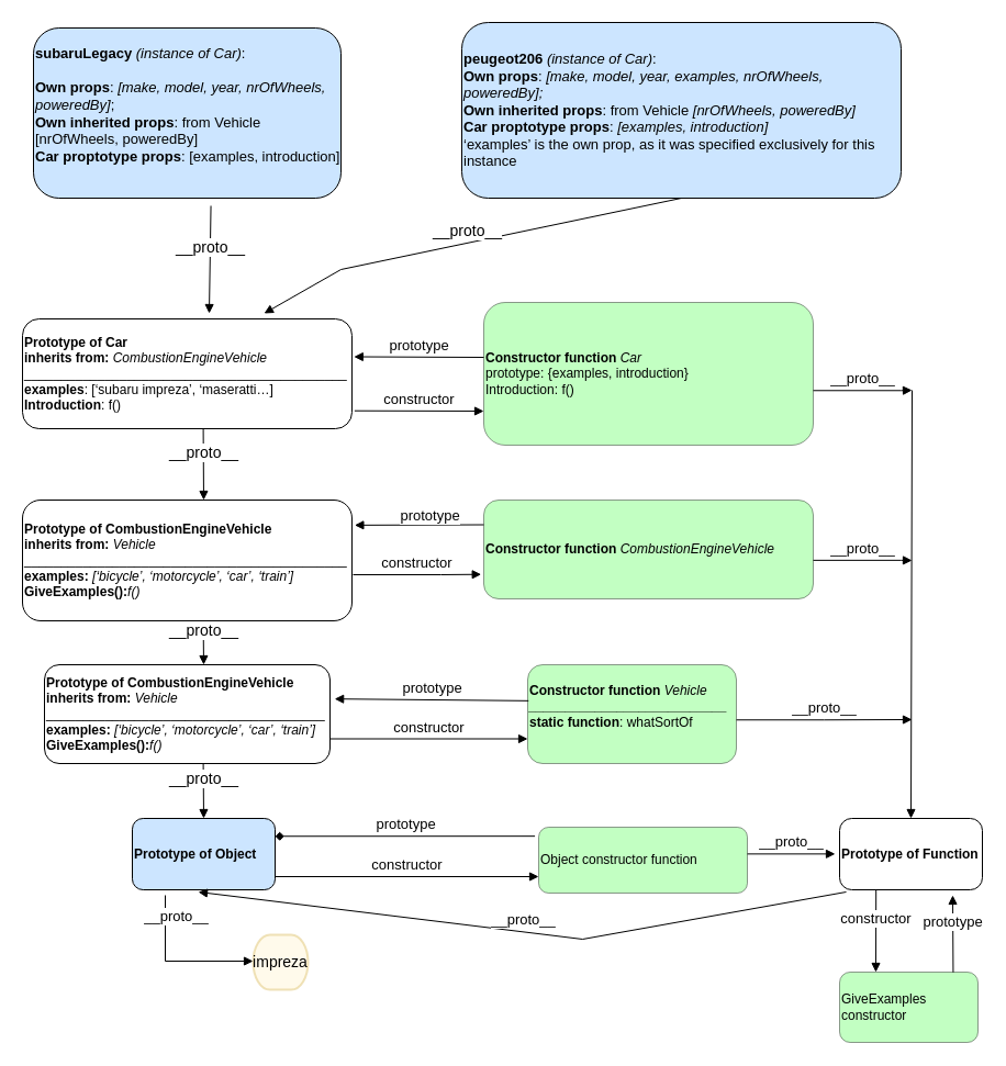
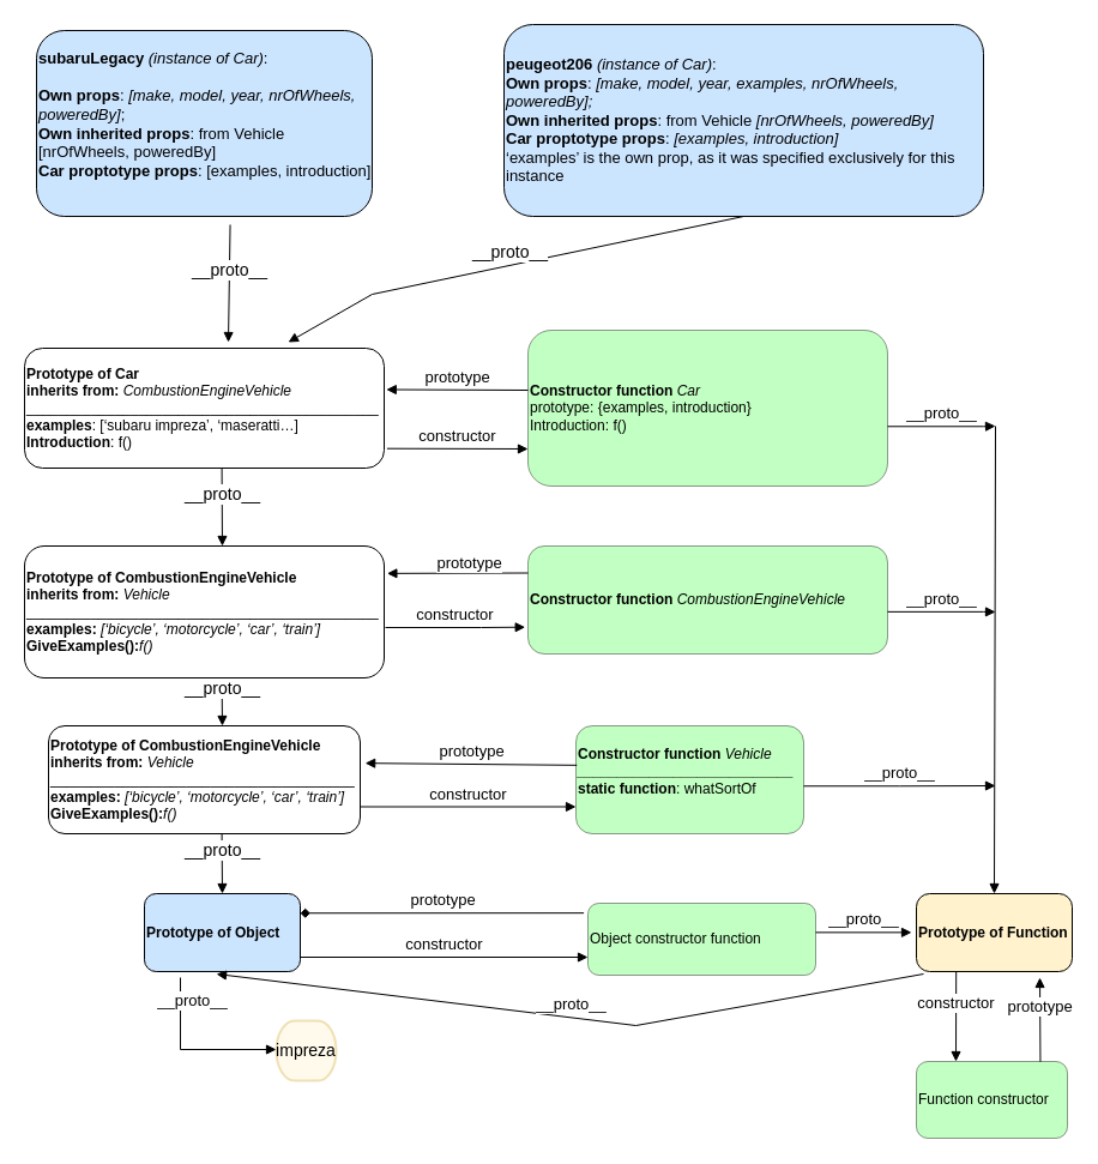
  <mxCell id="0" />
  <mxCell id="1" parent="0" />
  <mxCell id="2" value="&lt;div style=&quot;font-size: 13px&quot;&gt;&lt;font style=&quot;font-size: 13px&quot;&gt;&lt;b&gt;subaruLegacy&lt;/b&gt;&lt;i&gt; (instance of Car)&lt;/i&gt;:&lt;/font&gt;&lt;/div&gt;&lt;div style=&quot;font-size: 13px&quot;&gt;&lt;font style=&quot;font-size: 13px&quot;&gt;&lt;br&gt;&lt;font style=&quot;font-size: 13px&quot;&gt;&lt;b&gt;Own props&lt;/b&gt;: &lt;i&gt;[make, model, year, nrOfWheels, poweredBy]&lt;/i&gt;;&lt;/font&gt;&lt;br&gt;&lt;font style=&quot;font-size: 13px&quot;&gt;&lt;b&gt;Own inherited props&lt;/b&gt;: from Vehicle [nrOfWheels, poweredBy]&lt;/font&gt;&lt;br&gt;&lt;font style=&quot;font-size: 13px&quot;&gt;&lt;b&gt;Car proptotype props&lt;/b&gt;: [examples, introduction]&lt;/font&gt;&lt;br&gt;&lt;/font&gt;&lt;br&gt;&lt;/div&gt;" style="rounded=1;whiteSpace=wrap;html=1;fillColor=#CCE5FF;align=left;" vertex="1" parent="1"><mxGeometry x="30" y="25" width="280" height="155" as="geometry" /></mxCell>
  <mxCell id="3" value="&lt;font style=&quot;font-size: 13px&quot;&gt;&lt;b&gt;peugeot206&lt;/b&gt; &lt;i&gt;(instance of Car)&lt;/i&gt;:&lt;br&gt;&lt;b&gt;Own props&lt;/b&gt;: &lt;i&gt;[make, model, year, examples, nrOfWheels, poweredBy];&lt;/i&gt;&lt;br&gt;&lt;b&gt;Own inherited props&lt;/b&gt;: from Vehicle &lt;i&gt;[nrOfWheels, poweredBy]&lt;/i&gt;&lt;br&gt;&lt;b&gt;Car proptotype props&lt;/b&gt;: &lt;i&gt;[examples, introduction]&lt;/i&gt;&lt;br&gt;‘examples’ is the own prop, as it was specified exclusively for this instance&lt;/font&gt;" style="rounded=1;whiteSpace=wrap;html=1;fillColor=#CCE5FF;align=left;" vertex="1" parent="1"><mxGeometry x="420" y="20" width="400" height="160" as="geometry" /></mxCell>
  <mxCell id="4" value="&lt;div align=&quot;left&quot;&gt;&lt;b&gt;Prototype of Car&lt;/b&gt;&lt;/div&gt;&lt;div align=&quot;left&quot;&gt;&lt;b&gt;inherits from: &lt;/b&gt;&lt;i&gt;CombustionEngineVehicle&lt;/i&gt;&lt;b&gt;&lt;br&gt;&lt;/b&gt;&lt;/div&gt;____________________________________________&lt;br&gt;&lt;b&gt;examples&lt;/b&gt;: [‘subaru impreza’, ‘maseratti…]&lt;br&gt;&lt;b&gt;Introduction&lt;/b&gt;: f()" style="rounded=1;whiteSpace=wrap;html=1;fillColor=#FFFFFF;align=left;" vertex="1" parent="1"><mxGeometry x="20" y="290" width="300" height="100" as="geometry" /></mxCell>
  <mxCell id="5" value="&lt;div&gt;&lt;b&gt;Constructor function &lt;/b&gt;&lt;i&gt;Car&lt;/i&gt;&lt;br&gt;&lt;/div&gt;prototype: {examples, introduction}&lt;br&gt;Introduction: f()" style="rounded=1;whiteSpace=wrap;html=1;fillColor=#66FF66;align=left;opacity=40;" vertex="1" parent="1"><mxGeometry x="440" y="275" width="300" height="130" as="geometry" /></mxCell>
  <mxCell id="6" value="&lt;div&gt;&lt;b&gt;Constructor function &lt;/b&gt;&lt;i&gt;CombustionEngineVehicle&lt;/i&gt;&lt;/div&gt;" style="rounded=1;whiteSpace=wrap;html=1;fillColor=#66FF66;align=left;opacity=40;" vertex="1" parent="1"><mxGeometry x="440" y="455" width="300" height="90" as="geometry" /></mxCell>
  <mxCell id="7" value="&lt;div align=&quot;left&quot;&gt;&lt;b&gt;Prototype of CombustionEngineVehicle&lt;/b&gt;&lt;br&gt;&lt;/div&gt;&lt;b&gt;inherits from: &lt;/b&gt;&lt;i&gt;Vehicle&lt;/i&gt;&lt;b&gt;&lt;br&gt;&lt;/b&gt;____________________________________________&lt;b&gt;&lt;br&gt;examples: &lt;/b&gt;&lt;i&gt;[‘bicycle’, ‘motorcycle’, ‘car’, ‘train’]&lt;/i&gt;&lt;b&gt;&lt;br&gt;&lt;/b&gt;&lt;div&gt;&lt;b&gt;GiveExamples():&lt;/b&gt;&lt;i&gt;f()&lt;/i&gt;&lt;/div&gt;" style="rounded=1;whiteSpace=wrap;html=1;fillColor=#FFFFFF;align=left;" vertex="1" parent="1"><mxGeometry x="20" y="455" width="300" height="110" as="geometry" /></mxCell>
  <mxCell id="8" value="&lt;div&gt;&lt;b&gt;Constructor function &lt;/b&gt;&lt;i&gt;Vehicle&lt;/i&gt;&lt;/div&gt;&lt;div&gt;&lt;i&gt;___________________________&lt;/i&gt;&lt;br&gt;&lt;/div&gt;&lt;b&gt;static function&lt;/b&gt;: whatSortOf&lt;br&gt;&lt;div align=&quot;right&quot;&gt;&lt;br&gt;&lt;/div&gt;" style="rounded=1;whiteSpace=wrap;html=1;fillColor=#66FF66;align=left;opacity=40;" vertex="1" parent="1"><mxGeometry x="480" y="605" width="190" height="90" as="geometry" /></mxCell>
  <mxCell id="9" value="&lt;div align=&quot;left&quot;&gt;&lt;b&gt;Prototype of CombustionEngineVehicle&lt;/b&gt;&lt;br&gt;&lt;/div&gt;&lt;b&gt;inherits from: &lt;/b&gt;&lt;i&gt;Vehicle&lt;/i&gt;&lt;b&gt;&lt;br&gt;&lt;/b&gt;______________________________________&lt;b&gt;&lt;br&gt;examples: &lt;/b&gt;&lt;i&gt;[‘bicycle’, ‘motorcycle’, ‘car’, ‘train’]&lt;/i&gt;&lt;b&gt;&lt;br&gt;&lt;/b&gt;&lt;div&gt;&lt;b&gt;GiveExamples():&lt;/b&gt;&lt;i&gt;f()&lt;/i&gt;&lt;/div&gt;" style="rounded=1;whiteSpace=wrap;html=1;fillColor=#FFFFFF;align=left;" vertex="1" parent="1"><mxGeometry x="40" y="605" width="260" height="90" as="geometry" /></mxCell>
  <mxCell id="10" value="&lt;font style=&quot;font-size: 13px&quot;&gt;constructor&lt;/font&gt;" style="html=1;verticalAlign=bottom;endArrow=block;rounded=0;fontSize=10;entryX=-0.011;entryY=0.608;entryDx=0;entryDy=0;entryPerimeter=0;" edge="1" parent="1"><mxGeometry width="80" relative="1" as="geometry"><mxPoint x="321" y="523" as="sourcePoint" /><mxPoint x="437.7" y="522.72" as="targetPoint" /><Array as="points"><mxPoint x="401" y="523" /></Array></mxGeometry></mxCell>
  <mxCell id="11" value="prototype" style="html=1;verticalAlign=bottom;endArrow=block;rounded=0;fontSize=13;exitX=0.004;exitY=0.365;exitDx=0;exitDy=0;exitPerimeter=0;entryX=1.016;entryY=0.346;entryDx=0;entryDy=0;entryPerimeter=0;" edge="1" parent="1" source="8" target="9"><mxGeometry width="80" relative="1" as="geometry"><mxPoint x="1150" y="545" as="sourcePoint" /><mxPoint x="1128" y="595" as="targetPoint" /></mxGeometry></mxCell>
  <mxCell id="12" value="&lt;font style=&quot;font-size: 13px&quot;&gt;prototype&lt;/font&gt;" style="html=1;verticalAlign=bottom;endArrow=block;rounded=0;fontSize=10;exitX=0;exitY=0.25;exitDx=0;exitDy=0;entryX=1.008;entryY=0.208;entryDx=0;entryDy=0;entryPerimeter=0;" edge="1" parent="1" source="6" target="7"><mxGeometry x="-0.16" y="2" width="80" relative="1" as="geometry"><mxPoint x="790" y="585" as="sourcePoint" /><mxPoint x="900" y="595" as="targetPoint" /><mxPoint as="offset" /></mxGeometry></mxCell>
  <mxCell id="13" value="constructor" style="html=1;verticalAlign=bottom;endArrow=block;rounded=0;fontSize=13;entryX=0;entryY=0.75;entryDx=0;entryDy=0;exitX=1;exitY=0.75;exitDx=0;exitDy=0;" edge="1" parent="1" source="9" target="8"><mxGeometry width="80" relative="1" as="geometry"><mxPoint x="1020" y="575" as="sourcePoint" /><mxPoint x="1100" y="575" as="targetPoint" /></mxGeometry></mxCell>
  <mxCell id="14" value="&lt;font style=&quot;font-size: 13px&quot;&gt;constructor&lt;/font&gt;" style="html=1;verticalAlign=bottom;endArrow=block;rounded=0;fontSize=10;exitX=1.008;exitY=0.837;exitDx=0;exitDy=0;exitPerimeter=0;" edge="1" parent="1" source="4"><mxGeometry width="80" relative="1" as="geometry"><mxPoint x="370" y="370" as="sourcePoint" /><mxPoint x="440" y="374" as="targetPoint" /></mxGeometry></mxCell>
  <mxCell id="15" value="&lt;font style=&quot;font-size: 13px&quot;&gt;prototype&lt;/font&gt;" style="html=1;verticalAlign=bottom;endArrow=block;rounded=0;fontSize=10;entryX=1.006;entryY=0.345;entryDx=0;entryDy=0;entryPerimeter=0;" edge="1" parent="1" target="4"><mxGeometry width="80" relative="1" as="geometry"><mxPoint x="440" y="325" as="sourcePoint" /><mxPoint x="480" y="615" as="targetPoint" /><mxPoint as="offset" /></mxGeometry></mxCell>
  <mxCell id="16" value="Object constructor function" style="rounded=1;whiteSpace=wrap;html=1;fillColor=#66FF66;align=left;opacity=40;" vertex="1" parent="1"><mxGeometry x="490" y="753" width="190" height="60" as="geometry" /></mxCell>
  <mxCell id="17" value="&lt;div align=&quot;left&quot;&gt;&lt;b&gt;Prototype of Object&lt;/b&gt;&lt;br&gt;&lt;/div&gt;" style="rounded=1;whiteSpace=wrap;html=1;fillColor=#cce5ff;align=left;" vertex="1" parent="1"><mxGeometry x="120" y="745" width="130" height="65" as="geometry" /></mxCell>
  <mxCell id="18" value="prototype" style="html=1;verticalAlign=bottom;endArrow=diamond;rounded=0;fontSize=13;exitX=-0.018;exitY=0.136;exitDx=0;exitDy=0;exitPerimeter=0;entryX=1;entryY=0.25;entryDx=0;entryDy=0;" edge="1" parent="1" source="16" target="17"><mxGeometry width="80" relative="1" as="geometry"><mxPoint x="490.76" y="745.85" as="sourcePoint" /><mxPoint x="314.16" y="744.14" as="targetPoint" /></mxGeometry></mxCell>
  <mxCell id="19" value="constructor" style="html=1;verticalAlign=bottom;endArrow=block;rounded=0;fontSize=13;entryX=0;entryY=0.75;entryDx=0;entryDy=0;" edge="1" parent="1" target="16"><mxGeometry width="80" relative="1" as="geometry"><mxPoint x="250" y="798" as="sourcePoint" /><mxPoint x="490" y="780.5" as="targetPoint" /></mxGeometry></mxCell>
  <mxCell id="20" value="__proto__" style="html=1;verticalAlign=bottom;endArrow=block;rounded=0;fontSize=14;exitX=0.577;exitY=1.045;exitDx=0;exitDy=0;exitPerimeter=0;" edge="1" parent="1" source="2"><mxGeometry width="80" relative="1" as="geometry"><mxPoint x="244.1" y="235.5" as="sourcePoint" /><mxPoint x="190" y="285" as="targetPoint" /><mxPoint as="offset" /></mxGeometry></mxCell>
  <mxCell id="21" value="__proto__" style="html=1;verticalAlign=bottom;endArrow=block;rounded=0;fontSize=14;exitX=0.577;exitY=1.045;exitDx=0;exitDy=0;exitPerimeter=0;" edge="1" parent="1"><mxGeometry width="80" relative="1" as="geometry"><mxPoint x="184.6" y="390" as="sourcePoint" /><mxPoint x="185" y="455" as="targetPoint" /><mxPoint as="offset" /></mxGeometry></mxCell>
  <mxCell id="22" value="__proto__" style="html=1;verticalAlign=bottom;endArrow=block;rounded=0;fontSize=14;exitX=0.577;exitY=1.045;exitDx=0;exitDy=0;exitPerimeter=0;" edge="1" parent="1"><mxGeometry width="80" relative="1" as="geometry"><mxPoint x="184.6" y="565" as="sourcePoint" /><mxPoint x="185" y="605" as="targetPoint" /><mxPoint as="offset" /></mxGeometry></mxCell>
  <mxCell id="23" value="__proto__" style="html=1;verticalAlign=bottom;endArrow=block;rounded=0;fontSize=14;exitX=0.577;exitY=1.045;exitDx=0;exitDy=0;exitPerimeter=0;" edge="1" parent="1"><mxGeometry width="80" relative="1" as="geometry"><mxPoint x="184.6" y="695" as="sourcePoint" /><mxPoint x="185" y="745" as="targetPoint" /><mxPoint as="offset" /></mxGeometry></mxCell>
- <mxCell id="24" value="&lt;div align=&quot;left&quot;&gt;&lt;b&gt;Prototype of Function&lt;/b&gt;&lt;br&gt;&lt;/div&gt;" style="rounded=1;whiteSpace=wrap;html=1;fillColor=#FFFFFF;align=left;arcSize=17;" vertex="1" parent="1"><mxGeometry x="764" y="745" width="130" height="65" as="geometry" /></mxCell>
+ <mxCell id="24" value="&lt;div align=&quot;left&quot;&gt;&lt;b&gt;Prototype of Function&lt;/b&gt;&lt;br&gt;&lt;/div&gt;" style="rounded=1;whiteSpace=wrap;html=1;fillColor=#fff2cc;align=left;arcSize=17;" vertex="1" parent="1"><mxGeometry x="764" y="745" width="130" height="65" as="geometry" /></mxCell>
  <mxCell id="25" value="&lt;font style=&quot;font-size: 13px&quot;&gt;__proto__&lt;/font&gt;" style="html=1;verticalAlign=bottom;endArrow=block;rounded=0;fontSize=10;" edge="1" parent="1"><mxGeometry width="80" relative="1" as="geometry"><mxPoint x="740" y="355.28" as="sourcePoint" /><mxPoint x="830" y="355" as="targetPoint" /><Array as="points"><mxPoint x="820" y="355.28" /></Array></mxGeometry></mxCell>
  <mxCell id="26" value="&lt;font style=&quot;font-size: 13px&quot;&gt;__proto__&lt;/font&gt;" style="html=1;verticalAlign=bottom;endArrow=block;rounded=0;fontSize=10;" edge="1" parent="1"><mxGeometry width="80" relative="1" as="geometry"><mxPoint x="740" y="509.86" as="sourcePoint" /><mxPoint x="830" y="510" as="targetPoint" /><Array as="points"><mxPoint x="820" y="509.86" /></Array></mxGeometry></mxCell>
  <mxCell id="27" value="&lt;font style=&quot;font-size: 13px&quot;&gt;__proto__&lt;/font&gt;" style="html=1;verticalAlign=bottom;endArrow=block;rounded=0;fontSize=10;" edge="1" parent="1"><mxGeometry width="80" relative="1" as="geometry"><mxPoint x="670" y="655.28" as="sourcePoint" /><mxPoint x="830" y="655" as="targetPoint" /><Array as="points"><mxPoint x="750" y="655.28" /></Array></mxGeometry></mxCell>
  <mxCell id="28" value="&lt;font style=&quot;font-size: 13px&quot;&gt;__proto__&lt;/font&gt;" style="html=1;verticalAlign=bottom;endArrow=block;rounded=0;fontSize=10;" edge="1" parent="1"><mxGeometry width="80" relative="1" as="geometry"><mxPoint x="680" y="777.36" as="sourcePoint" /><mxPoint x="760" y="777" as="targetPoint" /><Array as="points"><mxPoint x="760" y="777.36" /></Array></mxGeometry></mxCell>
  <mxCell id="29" value="" style="html=1;verticalAlign=bottom;endArrow=block;rounded=0;fontSize=10;entryX=0.5;entryY=0;entryDx=0;entryDy=0;" edge="1" parent="1" target="24"><mxGeometry width="80" relative="1" as="geometry"><mxPoint x="830" y="355" as="sourcePoint" /><mxPoint x="896.7" y="395" as="targetPoint" /><Array as="points" /></mxGeometry></mxCell>
  <mxCell id="30" value="&lt;font style=&quot;font-size: 13px&quot;&gt;__proto__&lt;/font&gt;" style="html=1;verticalAlign=bottom;endArrow=block;rounded=0;fontSize=10;entryX=0.462;entryY=1.031;entryDx=0;entryDy=0;entryPerimeter=0;" edge="1" parent="1" target="17"><mxGeometry width="80" relative="1" as="geometry"><mxPoint x="770" y="812" as="sourcePoint" /><mxPoint x="946.7" y="825" as="targetPoint" /><Array as="points"><mxPoint x="530" y="855" /></Array></mxGeometry></mxCell>
  <mxCell id="31" value="&lt;font style=&quot;font-size: 13px&quot;&gt;__proto__&lt;/font&gt;" style="html=1;verticalAlign=bottom;endArrow=block;rounded=0;fontSize=10;" edge="1" parent="1"><mxGeometry x="-0.571" y="10" width="80" relative="1" as="geometry"><mxPoint x="150" y="815" as="sourcePoint" /><mxPoint x="230" y="875" as="targetPoint" /><Array as="points"><mxPoint x="150" y="875" /></Array><mxPoint as="offset" /></mxGeometry></mxCell>
  <mxCell id="32" value="impreza" style="strokeWidth=2;html=1;shape=mxgraph.flowchart.terminator;whiteSpace=wrap;fontSize=14;fillColor=#fff2cc;opacity=40;strokeColor=#d6b656;" vertex="1" parent="1"><mxGeometry x="230" y="851" width="50" height="50" as="geometry" /></mxCell>
  <mxCell id="33" value="__proto__" style="html=1;verticalAlign=bottom;endArrow=block;rounded=0;fontSize=14;exitX=0.5;exitY=1;exitDx=0;exitDy=0;" edge="1" parent="1" source="3"><mxGeometry width="80" relative="1" as="geometry"><mxPoint x="200.02" y="194.95" as="sourcePoint" /><mxPoint x="240" y="285" as="targetPoint" /><mxPoint as="offset" /><Array as="points"><mxPoint x="310" y="245" /></Array></mxGeometry></mxCell>
- <mxCell id="34" value="GiveExamples constructor" style="rounded=1;whiteSpace=wrap;html=1;fillColor=#66FF66;align=left;opacity=40;" vertex="1" parent="1"><mxGeometry x="764" y="885" width="126" height="64" as="geometry" /></mxCell>
+ <mxCell id="34" value="Function constructor" style="rounded=1;whiteSpace=wrap;html=1;fillColor=#66FF66;align=left;opacity=40;" vertex="1" parent="1"><mxGeometry x="764" y="885" width="126" height="64" as="geometry" /></mxCell>
  <mxCell id="35" value="prototype" style="html=1;verticalAlign=bottom;endArrow=block;rounded=0;fontSize=13;exitX=0.821;exitY=0.003;exitDx=0;exitDy=0;exitPerimeter=0;" edge="1" parent="1" source="34"><mxGeometry width="80" relative="1" as="geometry"><mxPoint x="846.6" y="810" as="sourcePoint" /><mxPoint x="867" y="815" as="targetPoint" /></mxGeometry></mxCell>
  <mxCell id="36" value="&lt;font style=&quot;font-size: 13px&quot;&gt;constructor&lt;/font&gt;" style="html=1;verticalAlign=bottom;endArrow=block;rounded=0;fontSize=10;exitX=0.463;exitY=1.005;exitDx=0;exitDy=0;exitPerimeter=0;" edge="1" parent="1"><mxGeometry width="80" relative="1" as="geometry"><mxPoint x="797.19" y="810.325" as="sourcePoint" /><mxPoint x="797" y="885" as="targetPoint" /><Array as="points" /></mxGeometry></mxCell>
